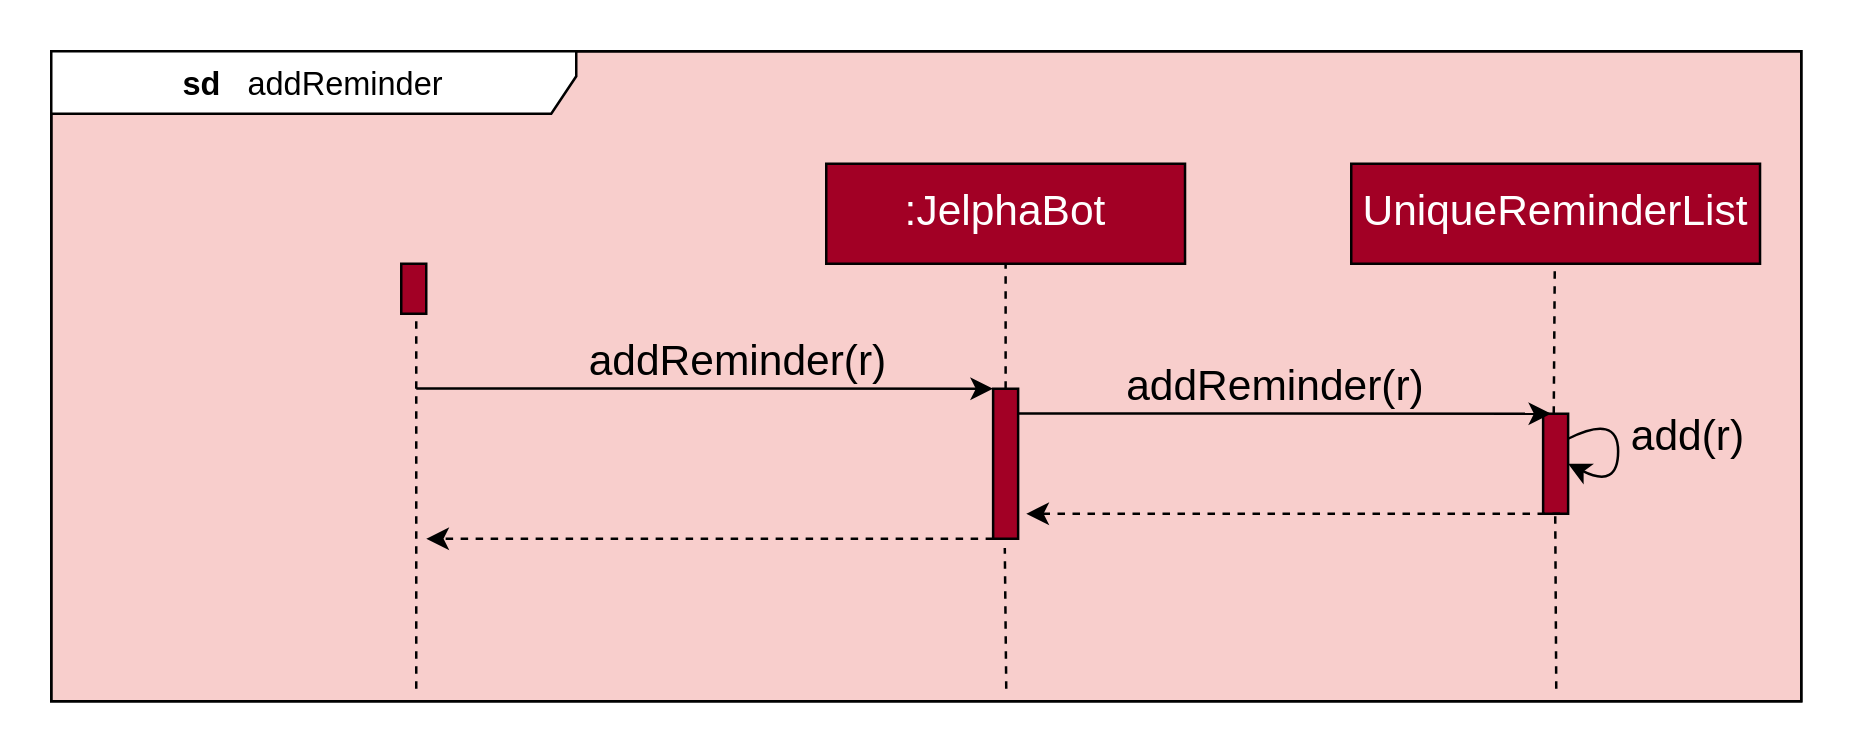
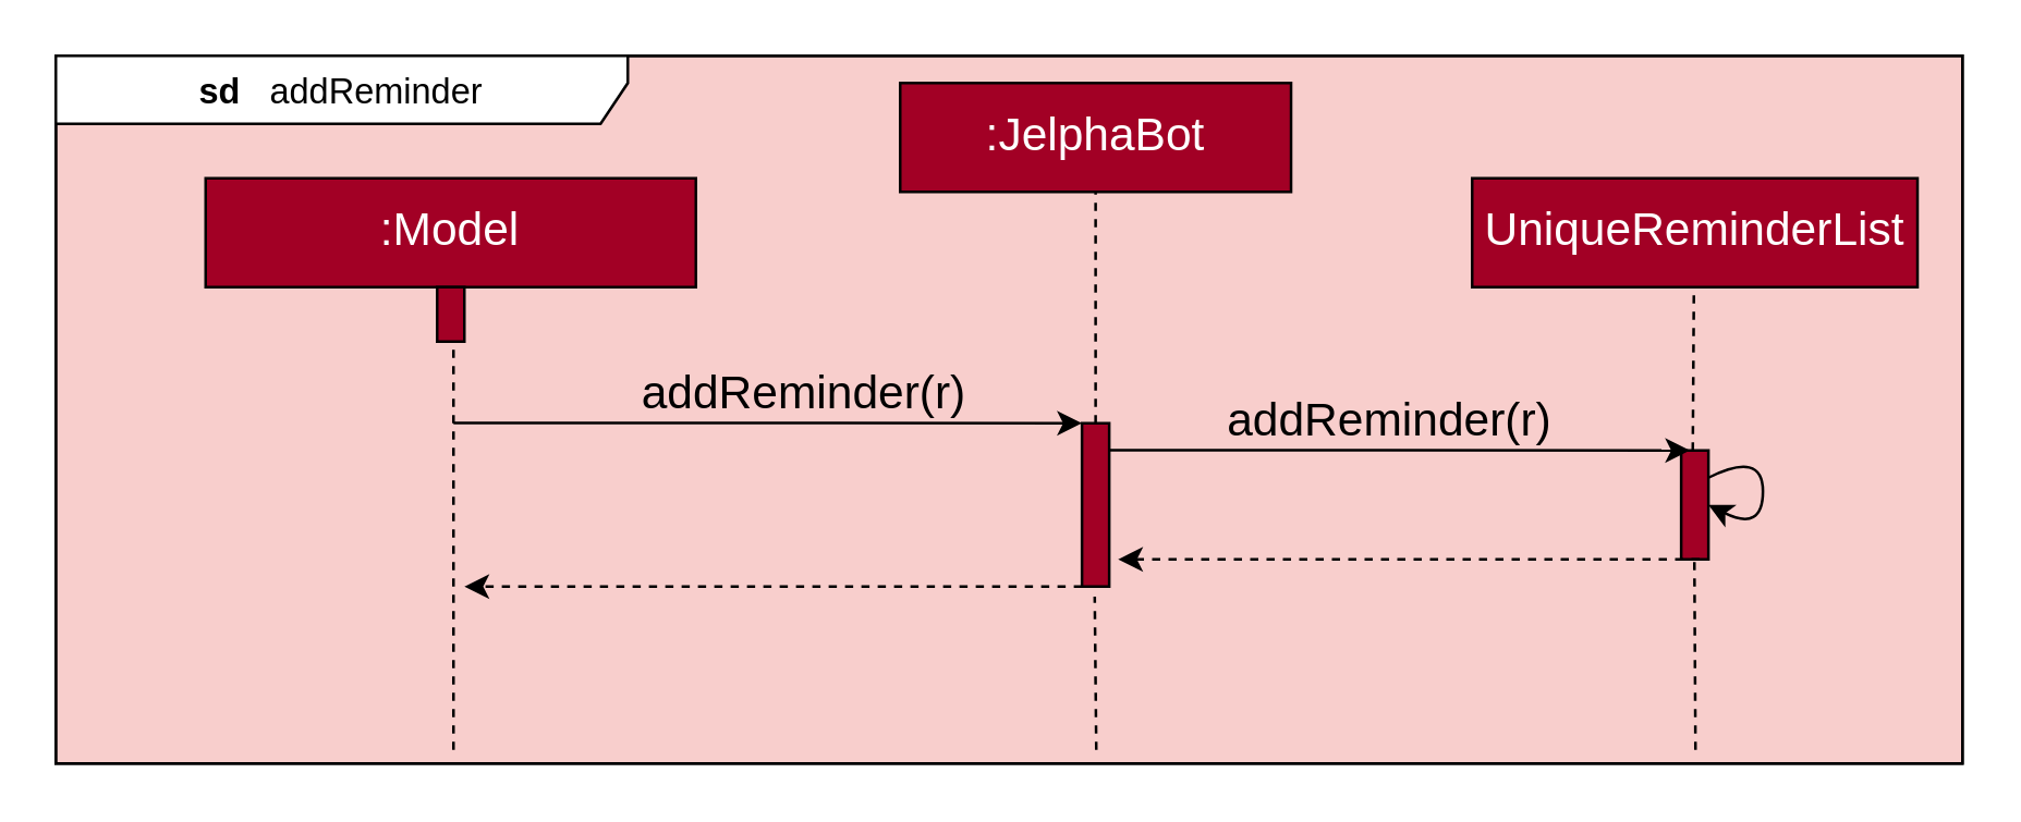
  <mxCell id="0" />
  <mxCell id="1" parent="0" />
  <mxCell id="2" value="" style="rounded=0;whiteSpace=wrap;html=1;fillColor=#F8CECC;" parent="1" vertex="1"><mxGeometry x="20" y="20" width="700" height="260" as="geometry" /></mxCell>
  <mxCell id="3" value="&lt;b&gt;sd&lt;/b&gt;&amp;nbsp; &amp;nbsp;addReminder" style="shape=umlFrame;whiteSpace=wrap;html=1;fontSize=13;width=210;height=25;align=center;" parent="1" vertex="1"><mxGeometry x="20" y="20" width="700" height="260" as="geometry" /></mxCell>
+ <mxCell id="4" value=":Model" style="rounded=0;whiteSpace=wrap;html=1;fontFamily=Helvetica;fillColor=#A20025;strokeColor=#000000;fontColor=#ffffff;fontSize=17;" parent="1" vertex="1"><mxGeometry x="75" y="65" width="180" height="40" as="geometry" /></mxCell>
  <mxCell id="5" value="" style="rounded=0;whiteSpace=wrap;html=1;fontFamily=Helvetica;fillColor=#A20025;strokeColor=#000000;fontColor=#ffffff;fontSize=17;" parent="1" vertex="1"><mxGeometry x="160" y="105" width="10" height="20" as="geometry" /></mxCell>
  <mxCell id="6" value="" style="endArrow=none;dashed=1;html=1;" parent="1" edge="1"><mxGeometry width="50" height="50" relative="1" as="geometry"><mxPoint x="166" y="275" as="sourcePoint" /><mxPoint x="166" y="125" as="targetPoint" /></mxGeometry></mxCell>
  <mxCell id="7" value="" style="endArrow=classic;html=1;entryX=0;entryY=0;entryDx=0;entryDy=0;" parent="1" target="9" edge="1"><mxGeometry width="50" height="50" relative="1" as="geometry"><mxPoint x="166" y="154.86" as="sourcePoint" /><mxPoint x="370" y="155" as="targetPoint" /></mxGeometry></mxCell>
- <mxCell id="8" value=":JelphaBot" style="rounded=0;whiteSpace=wrap;html=1;fontFamily=Helvetica;fillColor=#A20025;strokeColor=#000000;fontColor=#ffffff;fontSize=17;" parent="1" vertex="1"><mxGeometry x="330" y="65" width="143.51" height="40" as="geometry" /></mxCell>
+ <mxCell id="8" value=":JelphaBot" style="rounded=0;whiteSpace=wrap;html=1;fontFamily=Helvetica;fillColor=#A20025;strokeColor=#000000;fontColor=#ffffff;fontSize=17;" parent="1" vertex="1"><mxGeometry x="330" y="30" width="143.51" height="40" as="geometry" /></mxCell>
  <mxCell id="9" value="" style="rounded=0;whiteSpace=wrap;html=1;fontFamily=Helvetica;fillColor=#A20025;strokeColor=#000000;fontColor=#ffffff;fontSize=17;" parent="1" vertex="1"><mxGeometry x="396.75" y="155" width="10" height="60" as="geometry" /></mxCell>
  <mxCell id="10" value="" style="endArrow=none;dashed=1;html=1;entryX=0.467;entryY=1.061;entryDx=0;entryDy=0;entryPerimeter=0;" parent="1" target="9" edge="1"><mxGeometry width="50" height="50" relative="1" as="geometry"><mxPoint x="402" y="275" as="sourcePoint" /><mxPoint x="401.93" y="215" as="targetPoint" /></mxGeometry></mxCell>
  <mxCell id="11" value="" style="endArrow=classic;html=1;exitX=0;exitY=1;exitDx=0;exitDy=0;dashed=1;" parent="1" source="9" edge="1"><mxGeometry width="50" height="50" relative="1" as="geometry"><mxPoint x="260" y="245" as="sourcePoint" /><mxPoint x="170" y="215" as="targetPoint" /></mxGeometry></mxCell>
  <mxCell id="12" value="UniqueReminderList" style="rounded=0;whiteSpace=wrap;html=1;fontFamily=Helvetica;fillColor=#A20025;strokeColor=#000000;fontColor=#ffffff;fontSize=17;" parent="1" vertex="1"><mxGeometry x="540" y="65" width="163.51" height="40" as="geometry" /></mxCell>
  <mxCell id="13" value="" style="endArrow=none;dashed=1;html=1;fontFamily=Helvetica;fontSize=18;exitX=0.5;exitY=0;exitDx=0;exitDy=0;entryX=0.5;entryY=1;entryDx=0;entryDy=0;" parent="1" source="9" target="8" edge="1"><mxGeometry width="50" height="50" relative="1" as="geometry"><mxPoint x="290" y="135" as="sourcePoint" /><mxPoint x="340" y="85" as="targetPoint" /></mxGeometry></mxCell>
  <mxCell id="14" value="addReminder(r)" style="text;html=1;strokeColor=none;fillColor=none;align=center;verticalAlign=middle;whiteSpace=wrap;rounded=0;fontFamily=Helvetica;fontSize=17;" parent="1" vertex="1"><mxGeometry x="215" y="135" width="160" height="20" as="geometry" /></mxCell>
  <mxCell id="15" value="addReminder(r)" style="text;html=1;strokeColor=none;fillColor=none;align=center;verticalAlign=middle;whiteSpace=wrap;rounded=0;fontFamily=Helvetica;fontSize=17;" parent="1" vertex="1"><mxGeometry x="430" y="145" width="160" height="20" as="geometry" /></mxCell>
  <mxCell id="16" value="" style="endArrow=none;dashed=1;html=1;fontFamily=Helvetica;fontSize=18;entryX=0.5;entryY=1;entryDx=0;entryDy=0;" parent="1" edge="1"><mxGeometry width="50" height="50" relative="1" as="geometry"><mxPoint x="621" y="165" as="sourcePoint" /><mxPoint x="621.425" y="105" as="targetPoint" /></mxGeometry></mxCell>
  <mxCell id="17" value="" style="rounded=0;whiteSpace=wrap;html=1;fontFamily=Helvetica;fillColor=#A20025;strokeColor=#000000;fontColor=#ffffff;fontSize=17;" parent="1" vertex="1"><mxGeometry x="616.75" y="165" width="10" height="40" as="geometry" /></mxCell>
  <mxCell id="18" value="" style="endArrow=classic;html=1;" parent="1" edge="1"><mxGeometry width="50" height="50" relative="1" as="geometry"><mxPoint x="406.75" y="164.86" as="sourcePoint" /><mxPoint x="620" y="165" as="targetPoint" /></mxGeometry></mxCell>
  <mxCell id="19" value="" style="endArrow=classic;html=1;exitX=0;exitY=1;exitDx=0;exitDy=0;dashed=1;" parent="1" edge="1"><mxGeometry width="50" height="50" relative="1" as="geometry"><mxPoint x="623.5" y="205" as="sourcePoint" /><mxPoint x="410" y="205" as="targetPoint" /></mxGeometry></mxCell>
  <mxCell id="20" value="" style="endArrow=classic;html=1;fontFamily=Helvetica;curved=1;fontSize=17;" parent="1" edge="1"><mxGeometry width="50" height="50" relative="1" as="geometry"><mxPoint x="626.75" y="175" as="sourcePoint" /><mxPoint x="626.75" y="185" as="targetPoint" /><Array as="points"><mxPoint x="646.75" y="165" /><mxPoint x="646.75" y="195" /></Array></mxGeometry></mxCell>
- <mxCell id="21" value="add(r)" style="text;html=1;strokeColor=none;fillColor=none;align=center;verticalAlign=middle;whiteSpace=wrap;rounded=0;fontFamily=Helvetica;fontSize=17;" parent="1" vertex="1"><mxGeometry x="650" y="165" width="50" height="20" as="geometry" /></mxCell>
  <mxCell id="22" value="" style="endArrow=none;dashed=1;html=1;fontFamily=Helvetica;fontSize=18;entryX=0.5;entryY=1;entryDx=0;entryDy=0;" parent="1" edge="1"><mxGeometry width="50" height="50" relative="1" as="geometry"><mxPoint x="622" y="275" as="sourcePoint" /><mxPoint x="621.585" y="205" as="targetPoint" /></mxGeometry></mxCell>
